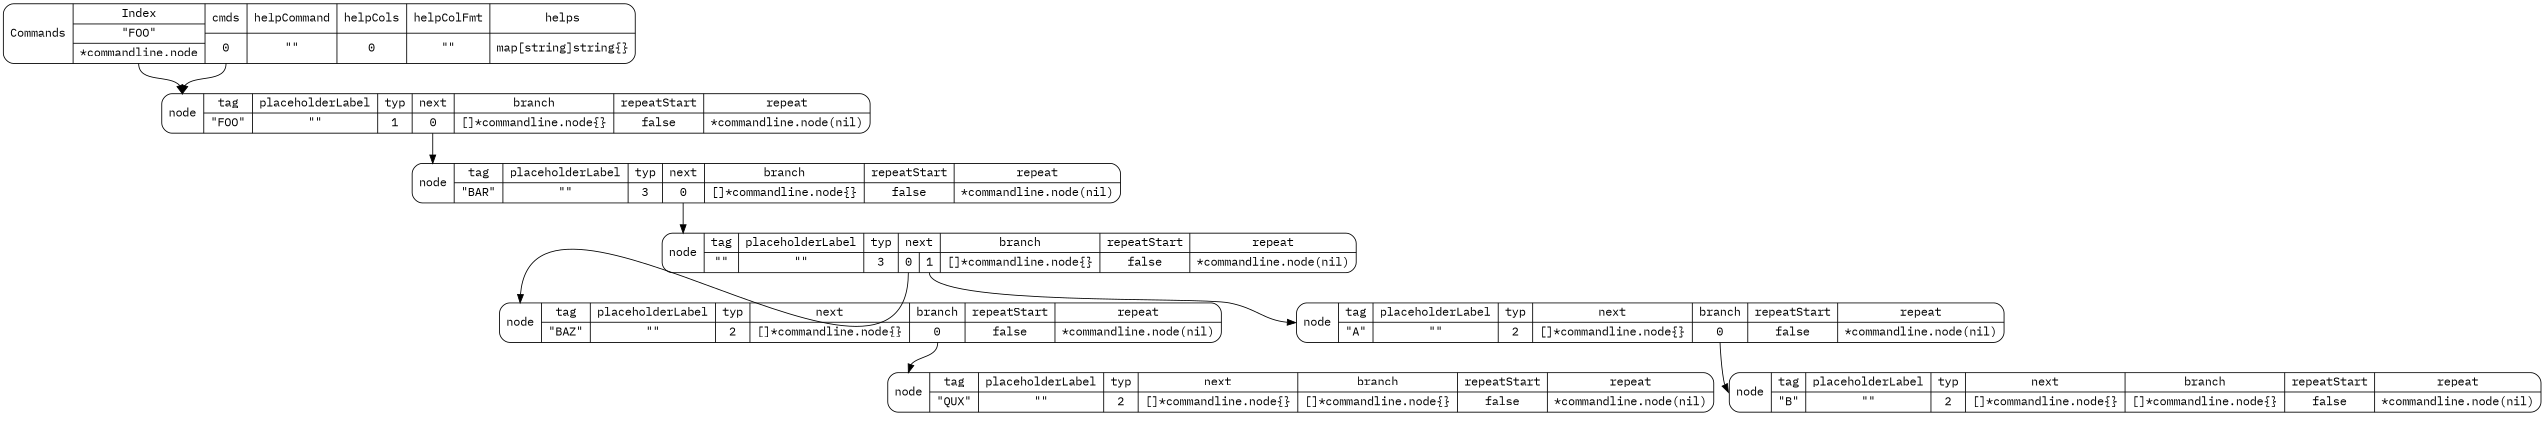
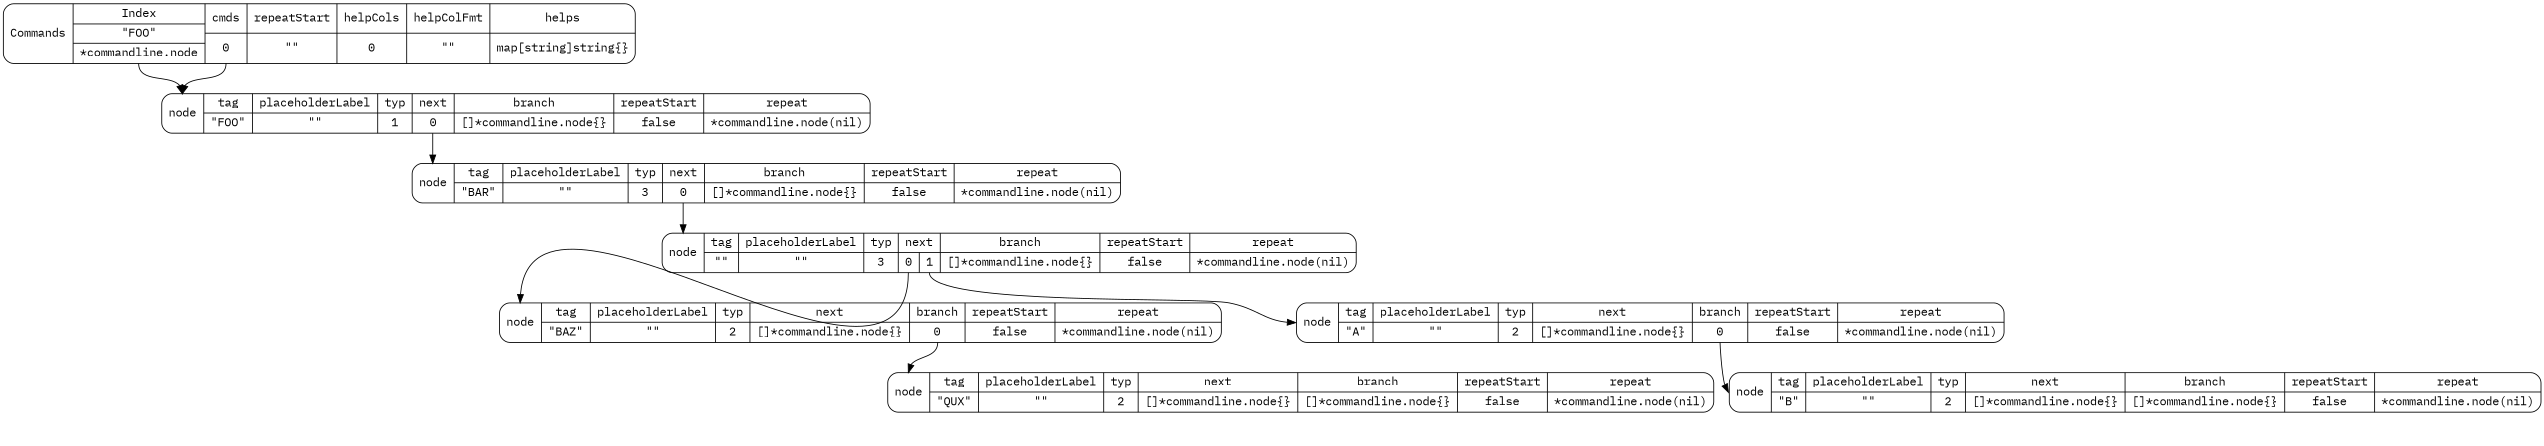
  digraph {
    fontname="IBM Plex Mono"
    node [shape=Mrecord fontname="IBM Plex Mono"]
    edge [headport=name fontname="IBM Plex Mono"]
    n1 [label="<name> node |{<f0> tag | \"QUX\"} |{<f1> placeholderLabel | \"\"} |{<f2> typ | 2} |{<f3> next | []*commandline.node\{\}} |{<f4> branch | []*commandline.node\{\}} |{<f5> repeatStart | false} |{<f6> repeat | *commandline.node(nil)}  "]
    n2 [label="<name> node |{<f0> tag | \"BAZ\"} |{<f1> placeholderLabel | \"\"} |{<f2> typ | 2} |{<f3> next | []*commandline.node\{\}} |{<f4> branch | {<11index0> 0}} |{<f5> repeatStart | false} |{<f6> repeat | *commandline.node(nil)}  "]
    n3 [label="<name> node |{<f0> tag | \"B\"} |{<f1> placeholderLabel | \"\"} |{<f2> typ | 2} |{<f3> next | []*commandline.node\{\}} |{<f4> branch | []*commandline.node\{\}} |{<f5> repeatStart | false} |{<f6> repeat | *commandline.node(nil)}  "]
    n4 [label="<name> node |{<f0> tag | \"A\"} |{<f1> placeholderLabel | \"\"} |{<f2> typ | 2} |{<f3> next | []*commandline.node\{\}} |{<f4> branch | {<17index0> 0}} |{<f5> repeatStart | false} |{<f6> repeat | *commandline.node(nil)}  "]
    n5 [label="<name> node |{<f0> tag | \"\"} |{<f1> placeholderLabel | \"\"} |{<f2> typ | 3} |{<f3> next | {<8index0> 0|<8index1> 1}} |{<f4> branch | []*commandline.node\{\}} |{<f5> repeatStart | false} |{<f6> repeat | *commandline.node(nil)}  "]
    n6 [label="<name> node |{<f0> tag | \"BAR\"} |{<f1> placeholderLabel | \"\"} |{<f2> typ | 3} |{<f3> next | {<6index0> 0}} |{<f4> branch | []*commandline.node\{\}} |{<f5> repeatStart | false} |{<f6> repeat | *commandline.node(nil)}  "]
    n7 [label="<name> node |{<f0> tag | \"FOO\"} |{<f1> placeholderLabel | \"\"} |{<f2> typ | 1} |{<f3> next | {<4index0> 0}} |{<f4> branch | []*commandline.node\{\}} |{<f5> repeatStart | false} |{<f6> repeat | *commandline.node(nil)}  "]
-   n8 [label="<name> Commands |{<f0> Index | {{<2key0> \"FOO\"| <2value0> *commandline.node}}} |{<f1> cmds | {<24index0> 0}} |{<f2> helpCommand | \"\"} |{<f3> helpCols | 0} |{<f4> helpColFmt | \"\"} |{<f5> helps | map[string]string\{\}}  "]
+   n8 [label="<name> Commands |{<f0> Index | {{<2key0> \"FOO\"| <2value0> *commandline.node}}} |{<f1> cmds | {<24index0> 0}} |{<f2> repeatStart | \"\"} |{<f3> helpCols | 0} |{<f4> helpColFmt | \"\"} |{<f5> helps | map[string]string\{\}}  "]
    n2 -> n1 [tailport="11index0"]
    n4 -> n3 [tailport="17index0"]
    n5 -> n2 [tailport="8index0"]
    n5 -> n4 [tailport="8index1"]
    n6 -> n5 [tailport="6index0"]
    n7 -> n6 [tailport="4index0"]
    n8 -> n7 [tailport="2value0"]
    n8 -> n7 [tailport="24index0"]
  }
